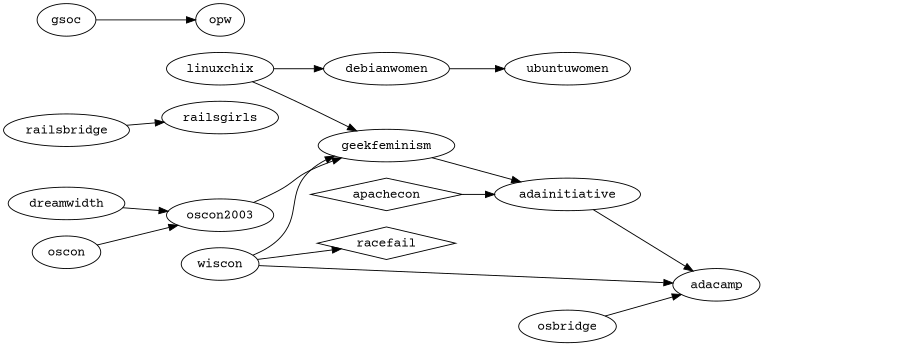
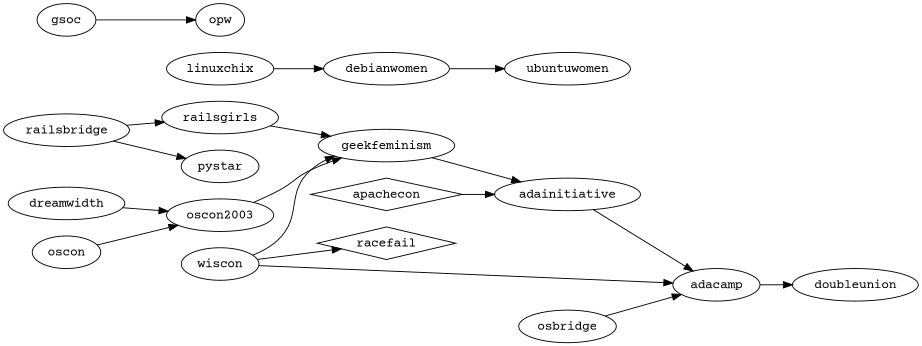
  digraph {
    fontname="Courier Prime"
    rankdir=LR
    node [fontname="Courier Prime"]
    edge [fontname="Courier Prime"]
    linuxchix
    geekfeminism
    debianwomen
    adainitiative
    ubuntuwomen
    adacamp
    racefail [shape=diamond]
    apachecon [shape=diamond]
+   doubleunion
    osbridge
    wiscon
    railsbridge
+   pystar
    railsgirls
    gsoc
    opw
    n17 [label=oscon2003]
    dreamwidth
    n19 [label=oscon]
-   linuxchix -> geekfeminism
+   railsgirls -> geekfeminism
    linuxchix -> debianwomen
    geekfeminism -> adainitiative
    debianwomen -> ubuntuwomen
    adainitiative -> adacamp
+   adacamp -> doubleunion
    apachecon -> adainitiative
    osbridge -> adacamp
    wiscon -> geekfeminism
    wiscon -> adacamp
    wiscon -> racefail
+   railsbridge -> pystar
    railsbridge -> railsgirls
    gsoc -> opw
    n17 -> geekfeminism
    dreamwidth -> n17
    n19 -> n17
  }
